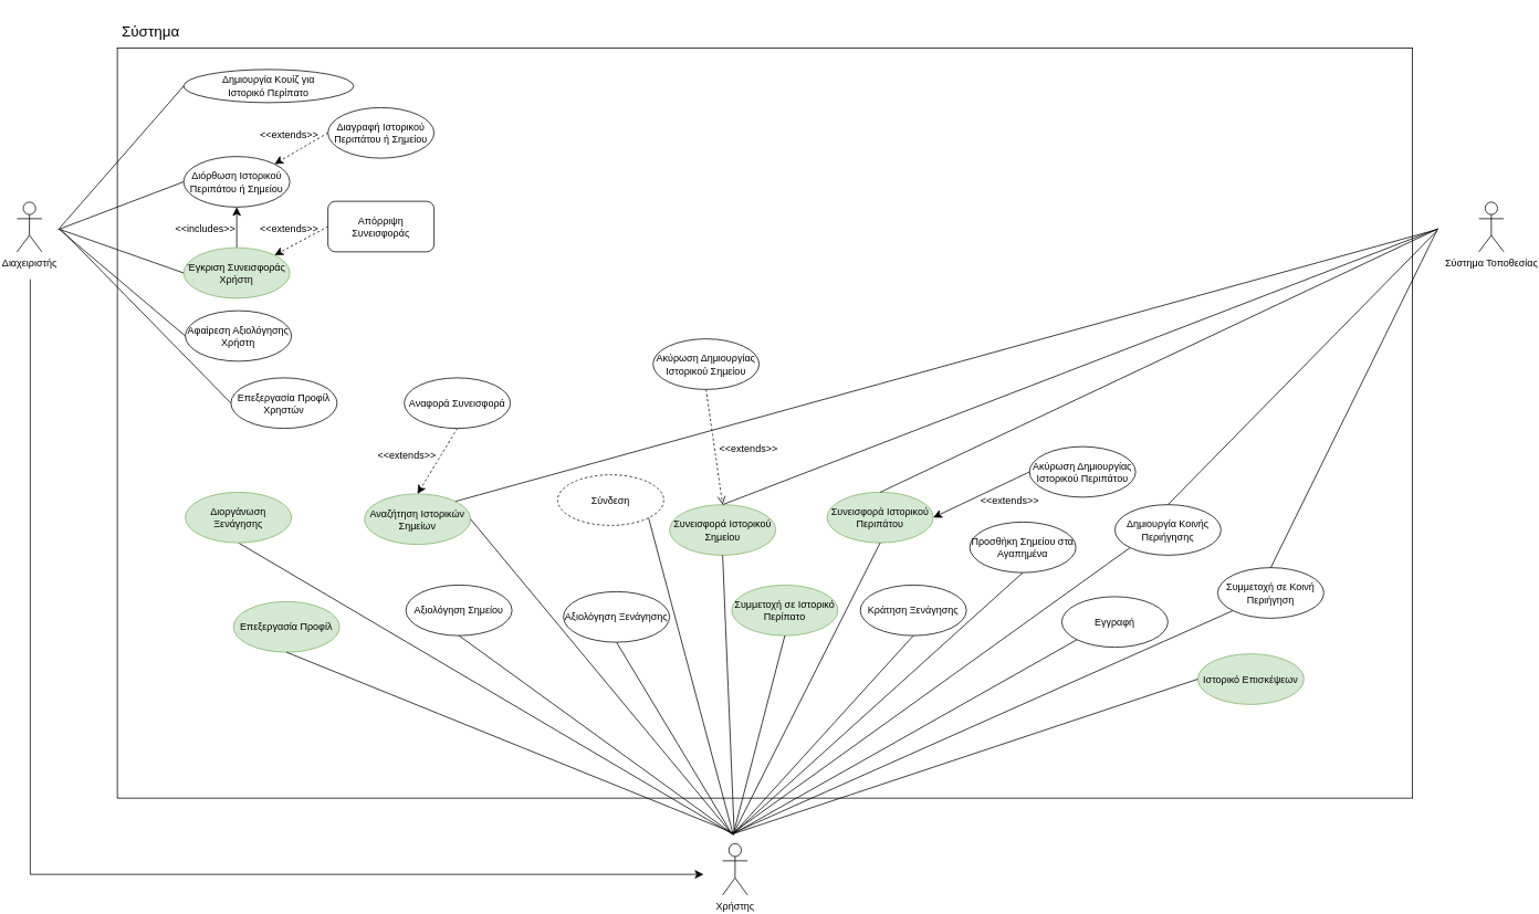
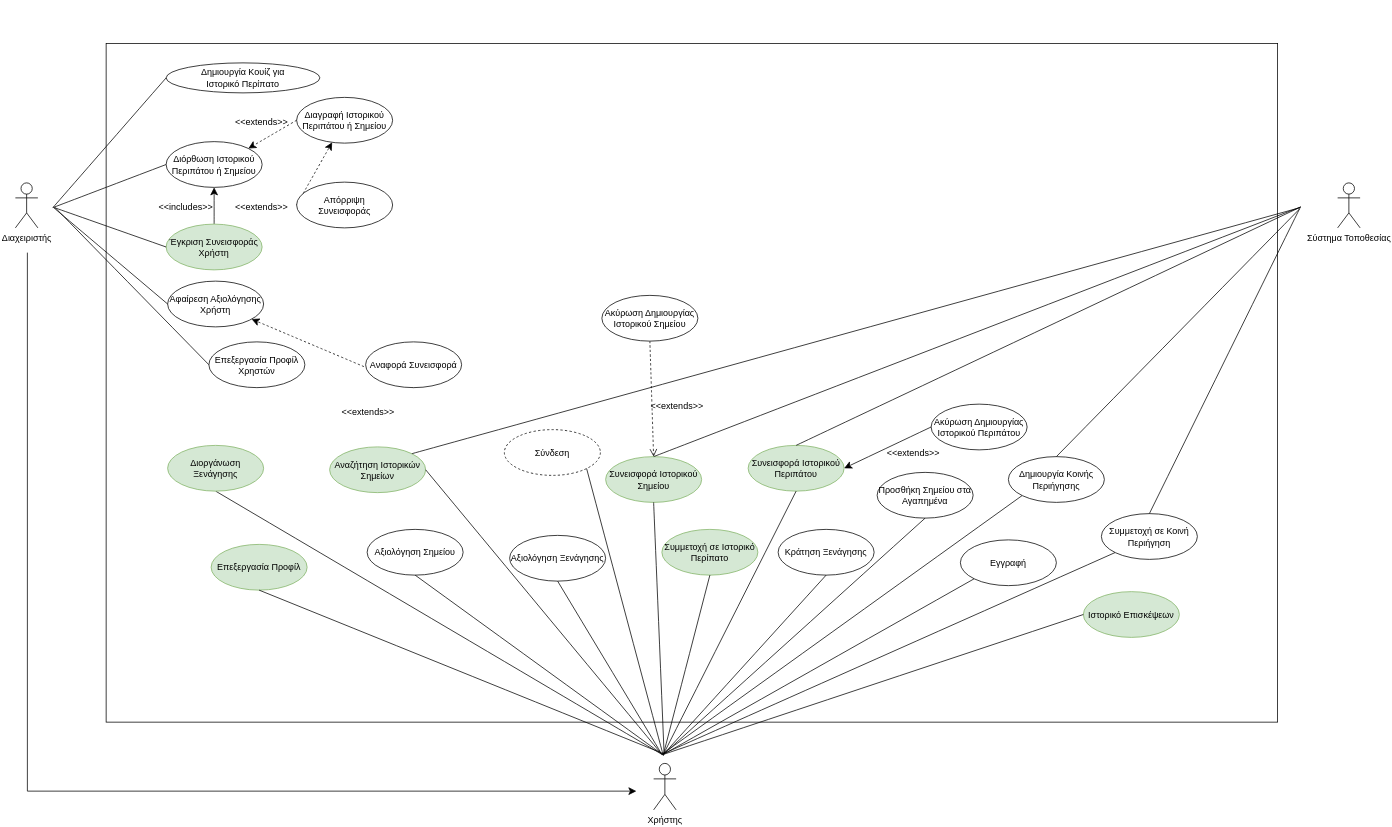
  <mxCell id="0" />
  <mxCell id="1" parent="0" />
  <mxCell id="2" value="" style="rounded=0;whiteSpace=wrap;html=1;fillColor=none;" parent="1" vertex="1"><mxGeometry x="141" y="57" width="1562" height="905" as="geometry" /></mxCell>
  <mxCell id="3" value="Δημιουργία Κουίζ για&lt;br&gt;Ιστορικό Περίπατο" style="ellipse;whiteSpace=wrap;html=1;" parent="1" vertex="1"><mxGeometry x="221" y="83" width="205" height="40" as="geometry" /></mxCell>
  <mxCell id="4" value="Διαχειριστής" style="shape=umlActor;verticalLabelPosition=bottom;verticalAlign=top;html=1;outlineConnect=0;" parent="1" vertex="1"><mxGeometry x="20" y="243" width="30" height="60" as="geometry" /></mxCell>
  <mxCell id="5" value="Χρήστης" style="shape=umlActor;verticalLabelPosition=bottom;verticalAlign=top;html=1;outlineConnect=0;" parent="1" vertex="1"><mxGeometry x="871" y="1017" width="30" height="62" as="geometry" /></mxCell>
  <mxCell id="6" value="Σύστημα Τοποθεσίας" style="shape=umlActor;verticalLabelPosition=bottom;verticalAlign=top;html=1;outlineConnect=0;" parent="1" vertex="1"><mxGeometry x="1783" y="243" width="30" height="60" as="geometry" /></mxCell>
  <mxCell id="7" value="Διόρθωση Ιστορικού Περιπάτου ή Σημείου" style="ellipse;whiteSpace=wrap;html=1;" parent="1" vertex="1"><mxGeometry x="221" y="188" width="128" height="61" as="geometry" /></mxCell>
  <mxCell id="8" value="Διαγραφή Ιστορικού Περιπάτου ή Σημείου" style="ellipse;whiteSpace=wrap;html=1;" parent="1" vertex="1"><mxGeometry x="395" y="129" width="128" height="61" as="geometry" /></mxCell>
- <mxCell id="9" style="edgeStyle=none;curved=1;rounded=0;orthogonalLoop=1;jettySize=auto;html=1;exitX=0;exitY=0.5;exitDx=0;exitDy=0;entryX=1;entryY=0;entryDx=0;entryDy=0;fontSize=12;startSize=8;endSize=8;dashed=1;" parent="1" source="10" target="12" edge="1"><mxGeometry relative="1" as="geometry" /></mxCell>
- <mxCell id="10" value="Απόρριψη Συνεισφοράς" style="whiteSpace=wrap;html=1;rounded=1;" parent="1" vertex="1"><mxGeometry x="395" y="242" width="128" height="61" as="geometry" /></mxCell>
+ <mxCell id="9" style="edgeStyle=none;curved=1;rounded=0;orthogonalLoop=1;jettySize=auto;html=1;exitX=0;exitY=0.5;exitDx=0;exitDy=0;fontSize=12;startSize=8;endSize=8;dashed=1;" parent="1" source="10" target="8" edge="1"><mxGeometry relative="1" as="geometry" /></mxCell>
+ <mxCell id="10" value="Απόρριψη Συνεισφοράς" style="ellipse;whiteSpace=wrap;html=1;" parent="1" vertex="1"><mxGeometry x="395" y="242" width="128" height="61" as="geometry" /></mxCell>
  <mxCell id="11" style="edgeStyle=none;curved=1;rounded=0;orthogonalLoop=1;jettySize=auto;html=1;exitX=0.5;exitY=0;exitDx=0;exitDy=0;entryX=0.5;entryY=1;entryDx=0;entryDy=0;fontSize=12;startSize=8;endSize=8;" parent="1" source="12" target="7" edge="1"><mxGeometry relative="1" as="geometry" /></mxCell>
  <mxCell id="12" value="Έγκριση Συνεισφοράς Χρήστη" style="ellipse;whiteSpace=wrap;html=1;fillColor=#d5e8d4;strokeColor=#82b366;" parent="1" vertex="1"><mxGeometry x="221" y="298" width="128" height="61" as="geometry" /></mxCell>
  <mxCell id="13" value="Αφαίρεση Αξιολόγησης Χρήστη" style="ellipse;whiteSpace=wrap;html=1;" parent="1" vertex="1"><mxGeometry x="223" y="374" width="128" height="61" as="geometry" /></mxCell>
  <mxCell id="14" value="Επεξεργασία Προφίλ Χρηστών" style="ellipse;whiteSpace=wrap;html=1;" parent="1" vertex="1"><mxGeometry x="278" y="455" width="128" height="61" as="geometry" /></mxCell>
  <mxCell id="15" value="" style="endArrow=none;html=1;rounded=0;fontSize=12;startSize=8;endSize=8;curved=1;entryX=0;entryY=0.5;entryDx=0;entryDy=0;" parent="1" target="3" edge="1"><mxGeometry width="50" height="50" relative="1" as="geometry"><mxPoint x="70" y="276" as="sourcePoint" /><mxPoint x="197" y="215" as="targetPoint" /></mxGeometry></mxCell>
  <mxCell id="16" value="" style="endArrow=none;html=1;rounded=0;fontSize=12;startSize=8;endSize=8;curved=1;entryX=0;entryY=0.5;entryDx=0;entryDy=0;" parent="1" target="7" edge="1"><mxGeometry width="50" height="50" relative="1" as="geometry"><mxPoint x="70" y="276" as="sourcePoint" /><mxPoint x="197" y="215" as="targetPoint" /></mxGeometry></mxCell>
  <mxCell id="17" value="" style="endArrow=none;html=1;rounded=0;fontSize=12;startSize=8;endSize=8;curved=1;entryX=0;entryY=0.5;entryDx=0;entryDy=0;" parent="1" target="13" edge="1"><mxGeometry width="50" height="50" relative="1" as="geometry"><mxPoint x="71" y="276" as="sourcePoint" /><mxPoint x="82" y="415" as="targetPoint" /></mxGeometry></mxCell>
  <mxCell id="18" value="" style="endArrow=none;html=1;rounded=0;fontSize=12;startSize=8;endSize=8;curved=1;entryX=0.5;entryY=1;entryDx=0;entryDy=0;" parent="1" target="25" edge="1"><mxGeometry width="50" height="50" relative="1" as="geometry"><mxPoint x="882" y="1005" as="sourcePoint" /><mxPoint x="164" y="697" as="targetPoint" /></mxGeometry></mxCell>
  <mxCell id="19" value="" style="endArrow=none;html=1;rounded=0;fontSize=12;startSize=8;endSize=8;curved=1;entryX=0;entryY=0.5;entryDx=0;entryDy=0;" parent="1" target="12" edge="1"><mxGeometry width="50" height="50" relative="1" as="geometry"><mxPoint x="72" y="276" as="sourcePoint" /><mxPoint x="173" y="363" as="targetPoint" /></mxGeometry></mxCell>
  <mxCell id="20" value="" style="endArrow=none;html=1;rounded=0;fontSize=12;startSize=8;endSize=8;curved=1;entryX=0;entryY=0.5;entryDx=0;entryDy=0;" parent="1" target="14" edge="1"><mxGeometry width="50" height="50" relative="1" as="geometry"><mxPoint x="72" y="275" as="sourcePoint" /><mxPoint x="195" y="515" as="targetPoint" /></mxGeometry></mxCell>
  <mxCell id="21" style="edgeStyle=none;curved=1;rounded=0;orthogonalLoop=1;jettySize=auto;html=1;exitX=0;exitY=0.5;exitDx=0;exitDy=0;entryX=1;entryY=0;entryDx=0;entryDy=0;fontSize=12;startSize=8;endSize=8;dashed=1;" parent="1" source="8" target="7" edge="1"><mxGeometry relative="1" as="geometry"><mxPoint x="401" y="220" as="sourcePoint" /><mxPoint x="337" y="254" as="targetPoint" /></mxGeometry></mxCell>
  <mxCell id="22" value="&lt;font style=&quot;font-size: 12px;&quot;&gt;&amp;lt;&amp;lt;&lt;font style=&quot;font-size: 12px;&quot;&gt;includes&amp;gt;&amp;gt;&lt;/font&gt;&lt;/font&gt;" style="text;html=1;align=center;verticalAlign=middle;resizable=0;points=[];autosize=1;strokeColor=none;fillColor=none;fontSize=16;" parent="1" vertex="1"><mxGeometry x="202" y="257.5" width="90" height="31" as="geometry" /></mxCell>
  <mxCell id="23" value="&lt;font style=&quot;font-size: 12px;&quot;&gt;&amp;lt;&amp;lt;&lt;font style=&quot;font-size: 12px;&quot;&gt;extends&amp;gt;&amp;gt;&lt;/font&gt;&lt;/font&gt;" style="text;html=1;align=center;verticalAlign=middle;resizable=0;points=[];autosize=1;strokeColor=none;fillColor=none;fontSize=16;" parent="1" vertex="1"><mxGeometry x="304" y="257.5" width="88" height="31" as="geometry" /></mxCell>
  <mxCell id="24" value="&lt;font style=&quot;font-size: 12px;&quot;&gt;&amp;lt;&amp;lt;&lt;font style=&quot;font-size: 12px;&quot;&gt;extends&amp;gt;&amp;gt;&lt;/font&gt;&lt;/font&gt;" style="text;html=1;align=center;verticalAlign=middle;resizable=0;points=[];autosize=1;strokeColor=none;fillColor=none;fontSize=16;" parent="1" vertex="1"><mxGeometry x="304" y="144" width="88" height="31" as="geometry" /></mxCell>
  <mxCell id="25" value="Διοργάνωση Ξενάγησης" style="ellipse;whiteSpace=wrap;html=1;fillColor=#d5e8d4;strokeColor=#82b366;" parent="1" vertex="1"><mxGeometry x="223" y="593" width="128" height="61" as="geometry" /></mxCell>
  <mxCell id="26" value="Επεξεργασία Προφίλ" style="ellipse;whiteSpace=wrap;html=1;fillColor=#d5e8d4;strokeColor=#82b366;" parent="1" vertex="1"><mxGeometry x="281" y="725" width="128" height="61" as="geometry" /></mxCell>
  <mxCell id="27" value="Αναζήτηση Ιστορικών Σημείων" style="ellipse;whiteSpace=wrap;html=1;fillColor=#d5e8d4;strokeColor=#82b366;" parent="1" vertex="1"><mxGeometry x="439" y="595" width="128" height="61" as="geometry" /></mxCell>
  <mxCell id="28" value="Αξιολόγηση Σημείου" style="ellipse;whiteSpace=wrap;html=1;" parent="1" vertex="1"><mxGeometry x="489" y="705" width="128" height="61" as="geometry" /></mxCell>
  <mxCell id="29" value="Σύνδεση" style="ellipse;whiteSpace=wrap;html=1;dashed=1;" parent="1" vertex="1"><mxGeometry x="672" y="572" width="128" height="61" as="geometry" /></mxCell>
  <mxCell id="30" value="Αξιολόγηση Ξενάγησης" style="ellipse;whiteSpace=wrap;html=1;" parent="1" vertex="1"><mxGeometry x="679" y="713" width="128" height="61" as="geometry" /></mxCell>
  <mxCell id="31" value="Συνεισφορά Ιστορικού Σημείου" style="ellipse;whiteSpace=wrap;html=1;fillColor=#d5e8d4;strokeColor=#82b366;" parent="1" vertex="1"><mxGeometry x="807" y="608" width="128" height="61" as="geometry" /></mxCell>
  <mxCell id="32" value="Συμμετοχή σε Ιστορικό Περίπατο" style="ellipse;whiteSpace=wrap;html=1;fillColor=#d5e8d4;strokeColor=#82b366;" parent="1" vertex="1"><mxGeometry x="882" y="705" width="128" height="61" as="geometry" /></mxCell>
  <mxCell id="33" value="Συνεισφορά Ιστορικού Περιπάτου" style="ellipse;whiteSpace=wrap;html=1;fillColor=#d5e8d4;strokeColor=#82b366;" parent="1" vertex="1"><mxGeometry x="997" y="593" width="128" height="61" as="geometry" /></mxCell>
  <mxCell id="34" value="Κράτηση Ξενάγησης" style="ellipse;whiteSpace=wrap;html=1;" parent="1" vertex="1"><mxGeometry x="1037" y="705" width="128" height="61" as="geometry" /></mxCell>
  <mxCell id="35" value="Εγγραφή" style="ellipse;whiteSpace=wrap;html=1;" parent="1" vertex="1"><mxGeometry x="1280" y="719" width="128" height="61" as="geometry" /></mxCell>
  <mxCell id="36" style="edgeStyle=none;curved=1;rounded=0;orthogonalLoop=1;jettySize=auto;html=1;exitX=0;exitY=0.5;exitDx=0;exitDy=0;entryX=1;entryY=0.5;entryDx=0;entryDy=0;fontSize=12;startSize=8;endSize=8;dashed=0;" parent="1" source="37" target="33" edge="1"><mxGeometry relative="1" as="geometry" /></mxCell>
  <mxCell id="37" value="Ακύρωση Δημιουργίας Ιστορικού Περιπάτου" style="ellipse;whiteSpace=wrap;html=1;" parent="1" vertex="1"><mxGeometry x="1241" y="538" width="128" height="61" as="geometry" /></mxCell>
  <mxCell id="38" style="edgeStyle=none;curved=1;rounded=0;orthogonalLoop=1;jettySize=auto;html=1;exitX=0.5;exitY=1;exitDx=0;exitDy=0;entryX=0.5;entryY=0;entryDx=0;entryDy=0;fontSize=12;startSize=8;endSize=8;dashed=1;endArrow=open;" parent="1" source="39" target="31" edge="1"><mxGeometry relative="1" as="geometry" /></mxCell>
- <mxCell id="39" value="Ακύρωση Δημιουργίας Ιστορικού Σημείου" style="ellipse;whiteSpace=wrap;html=1;" parent="1" vertex="1"><mxGeometry x="787" y="408" width="128" height="61" as="geometry" /></mxCell>
+ <mxCell id="39" value="Ακύρωση Δημιουργίας Ιστορικού Σημείου" style="ellipse;whiteSpace=wrap;html=1;" parent="1" vertex="1"><mxGeometry x="802" y="393" width="128" height="61" as="geometry" /></mxCell>
  <mxCell id="40" value="Προσθήκη Σημείου στα Αγαπημένα" style="ellipse;whiteSpace=wrap;html=1;" parent="1" vertex="1"><mxGeometry x="1169" y="629" width="128" height="61" as="geometry" /></mxCell>
  <mxCell id="41" value="Δημιουργία Κοινής Περιήγησης" style="ellipse;whiteSpace=wrap;html=1;" parent="1" vertex="1"><mxGeometry x="1344" y="608" width="128" height="61" as="geometry" /></mxCell>
  <mxCell id="42" value="Συμμετοχή σε Κοινή Περιήγηση" style="ellipse;whiteSpace=wrap;html=1;" parent="1" vertex="1"><mxGeometry x="1468" y="684" width="128" height="61" as="geometry" /></mxCell>
  <mxCell id="43" value="Ιστορικό Επισκέψεων" style="ellipse;whiteSpace=wrap;html=1;fillColor=#d5e8d4;strokeColor=#82b366;" parent="1" vertex="1"><mxGeometry x="1444" y="788" width="128" height="61" as="geometry" /></mxCell>
  <mxCell id="44" value="" style="endArrow=none;html=1;rounded=0;fontSize=12;startSize=8;endSize=8;curved=1;entryX=0.5;entryY=1;entryDx=0;entryDy=0;" parent="1" target="28" edge="1"><mxGeometry width="50" height="50" relative="1" as="geometry"><mxPoint x="884" y="1006" as="sourcePoint" /><mxPoint x="755" y="864" as="targetPoint" /></mxGeometry></mxCell>
  <mxCell id="45" value="" style="endArrow=none;html=1;rounded=0;fontSize=12;startSize=8;endSize=8;curved=1;entryX=1;entryY=0.5;entryDx=0;entryDy=0;" parent="1" target="27" edge="1"><mxGeometry width="50" height="50" relative="1" as="geometry"><mxPoint x="882" y="1005" as="sourcePoint" /><mxPoint x="755" y="864" as="targetPoint" /></mxGeometry></mxCell>
  <mxCell id="46" value="" style="endArrow=none;html=1;rounded=0;fontSize=12;startSize=8;endSize=8;curved=1;entryX=0.5;entryY=1;entryDx=0;entryDy=0;" parent="1" target="30" edge="1"><mxGeometry width="50" height="50" relative="1" as="geometry"><mxPoint x="882" y="1005" as="sourcePoint" /><mxPoint x="755" y="866" as="targetPoint" /></mxGeometry></mxCell>
  <mxCell id="47" value="" style="endArrow=none;html=1;rounded=0;fontSize=12;startSize=8;endSize=8;curved=1;entryX=1;entryY=1;entryDx=0;entryDy=0;" parent="1" target="29" edge="1"><mxGeometry width="50" height="50" relative="1" as="geometry"><mxPoint x="884" y="1007" as="sourcePoint" /><mxPoint x="1183.373" y="818.998" as="targetPoint" /></mxGeometry></mxCell>
  <mxCell id="48" value="" style="endArrow=none;html=1;rounded=0;fontSize=12;startSize=8;endSize=8;curved=1;entryX=0.5;entryY=1;entryDx=0;entryDy=0;" parent="1" target="32" edge="1"><mxGeometry width="50" height="50" relative="1" as="geometry"><mxPoint x="884" y="1005" as="sourcePoint" /><mxPoint x="757" y="866" as="targetPoint" /></mxGeometry></mxCell>
  <mxCell id="49" value="" style="endArrow=none;html=1;rounded=0;fontSize=12;startSize=8;endSize=8;curved=1;entryX=0.5;entryY=1;entryDx=0;entryDy=0;" parent="1" target="26" edge="1"><mxGeometry width="50" height="50" relative="1" as="geometry"><mxPoint x="884" y="1004" as="sourcePoint" /><mxPoint x="755" y="864" as="targetPoint" /></mxGeometry></mxCell>
  <mxCell id="50" value="" style="endArrow=none;html=1;rounded=0;fontSize=12;startSize=8;endSize=8;curved=1;entryX=0.5;entryY=1;entryDx=0;entryDy=0;" parent="1" target="34" edge="1"><mxGeometry width="50" height="50" relative="1" as="geometry"><mxPoint x="884" y="1005" as="sourcePoint" /><mxPoint x="1065" y="872" as="targetPoint" /></mxGeometry></mxCell>
  <mxCell id="51" value="" style="endArrow=none;html=1;rounded=0;fontSize=12;startSize=8;endSize=8;curved=1;entryX=0;entryY=1;entryDx=0;entryDy=0;" parent="1" target="35" edge="1"><mxGeometry width="50" height="50" relative="1" as="geometry"><mxPoint x="884" y="1005" as="sourcePoint" /><mxPoint x="1265" y="826" as="targetPoint" /></mxGeometry></mxCell>
  <mxCell id="52" value="" style="endArrow=none;html=1;rounded=0;fontSize=12;startSize=8;endSize=8;curved=1;entryX=0;entryY=1;entryDx=0;entryDy=0;" parent="1" target="42" edge="1"><mxGeometry width="50" height="50" relative="1" as="geometry"><mxPoint x="882" y="1005" as="sourcePoint" /><mxPoint x="1562" y="728" as="targetPoint" /></mxGeometry></mxCell>
  <mxCell id="53" value="" style="endArrow=none;html=1;rounded=0;fontSize=12;startSize=8;endSize=8;curved=1;entryX=0.5;entryY=1;entryDx=0;entryDy=0;" parent="1" target="40" edge="1"><mxGeometry width="50" height="50" relative="1" as="geometry"><mxPoint x="884" y="1005" as="sourcePoint" /><mxPoint x="1209" y="914" as="targetPoint" /></mxGeometry></mxCell>
  <mxCell id="54" value="" style="endArrow=none;html=1;rounded=0;fontSize=12;startSize=8;endSize=8;curved=1;entryX=0.5;entryY=1;entryDx=0;entryDy=0;" parent="1" target="33" edge="1"><mxGeometry width="50" height="50" relative="1" as="geometry"><mxPoint x="884" y="1005" as="sourcePoint" /><mxPoint x="1055" y="663" as="targetPoint" /></mxGeometry></mxCell>
  <mxCell id="55" value="" style="endArrow=none;html=1;rounded=0;fontSize=12;startSize=8;endSize=8;curved=1;entryX=0;entryY=0.5;entryDx=0;entryDy=0;" parent="1" target="43" edge="1"><mxGeometry width="50" height="50" relative="1" as="geometry"><mxPoint x="884" y="1005" as="sourcePoint" /><mxPoint x="1458" y="891" as="targetPoint" /></mxGeometry></mxCell>
  <mxCell id="56" value="" style="endArrow=none;html=1;rounded=0;fontSize=12;startSize=8;endSize=8;curved=1;exitX=0.5;exitY=1;exitDx=0;exitDy=0;" parent="1" source="31" edge="1"><mxGeometry width="50" height="50" relative="1" as="geometry"><mxPoint x="944" y="697" as="sourcePoint" /><mxPoint x="885" y="1005" as="targetPoint" /></mxGeometry></mxCell>
  <mxCell id="57" value="" style="endArrow=none;html=1;rounded=0;fontSize=12;startSize=8;endSize=8;curved=1;entryX=0;entryY=1;entryDx=0;entryDy=0;" parent="1" target="41" edge="1"><mxGeometry width="50" height="50" relative="1" as="geometry"><mxPoint x="882" y="1005" as="sourcePoint" /><mxPoint x="1275" y="1018" as="targetPoint" /></mxGeometry></mxCell>
  <mxCell id="58" value="" style="endArrow=none;html=1;rounded=0;fontSize=12;startSize=8;endSize=8;curved=1;exitX=1;exitY=0;exitDx=0;exitDy=0;" parent="1" source="27" edge="1"><mxGeometry width="50" height="50" relative="1" as="geometry"><mxPoint x="613" y="422" as="sourcePoint" /><mxPoint x="1733" y="276" as="targetPoint" /></mxGeometry></mxCell>
  <mxCell id="59" value="" style="endArrow=none;html=1;rounded=0;fontSize=12;startSize=8;endSize=8;curved=1;exitX=0.5;exitY=0;exitDx=0;exitDy=0;" parent="1" source="33" edge="1"><mxGeometry width="50" height="50" relative="1" as="geometry"><mxPoint x="967" y="256" as="sourcePoint" /><mxPoint x="1734" y="275" as="targetPoint" /></mxGeometry></mxCell>
  <mxCell id="60" value="" style="endArrow=none;html=1;rounded=0;fontSize=12;startSize=8;endSize=8;curved=1;exitX=0.5;exitY=0;exitDx=0;exitDy=0;" parent="1" source="31" edge="1"><mxGeometry width="50" height="50" relative="1" as="geometry"><mxPoint x="1207" y="318" as="sourcePoint" /><mxPoint x="1734" y="275" as="targetPoint" /></mxGeometry></mxCell>
  <mxCell id="61" value="" style="endArrow=none;html=1;rounded=0;fontSize=12;startSize=8;endSize=8;curved=1;entryX=0.5;entryY=0;entryDx=0;entryDy=0;" parent="1" target="42" edge="1"><mxGeometry width="50" height="50" relative="1" as="geometry"><mxPoint x="1733" y="276" as="sourcePoint" /><mxPoint x="871" y="178" as="targetPoint" /></mxGeometry></mxCell>
  <mxCell id="62" value="" style="endArrow=none;html=1;rounded=0;fontSize=12;startSize=8;endSize=8;curved=1;entryX=0.5;entryY=0;entryDx=0;entryDy=0;" parent="1" target="41" edge="1"><mxGeometry width="50" height="50" relative="1" as="geometry"><mxPoint x="1732" y="278" as="sourcePoint" /><mxPoint x="1775" y="553" as="targetPoint" /></mxGeometry></mxCell>
  <mxCell id="63" value="&lt;font style=&quot;font-size: 12px;&quot;&gt;&amp;lt;&amp;lt;&lt;font style=&quot;font-size: 12px;&quot;&gt;extends&amp;gt;&amp;gt;&lt;/font&gt;&lt;/font&gt;" style="text;html=1;align=center;verticalAlign=middle;resizable=0;points=[];autosize=1;strokeColor=none;fillColor=none;fontSize=16;" parent="1" vertex="1"><mxGeometry x="858" y="523" width="88" height="31" as="geometry" /></mxCell>
  <mxCell id="64" value="&lt;font style=&quot;font-size: 12px;&quot;&gt;&amp;lt;&amp;lt;&lt;font style=&quot;font-size: 12px;&quot;&gt;extends&amp;gt;&amp;gt;&lt;/font&gt;&lt;/font&gt;" style="text;html=1;align=center;verticalAlign=middle;resizable=0;points=[];autosize=1;strokeColor=none;fillColor=none;fontSize=16;" parent="1" vertex="1"><mxGeometry x="1173" y="585" width="88" height="31" as="geometry" /></mxCell>
- <mxCell id="65" value="&lt;font style=&quot;font-size: 18px;&quot;&gt;Σύστημα&lt;/font&gt;" style="text;html=1;align=center;verticalAlign=middle;resizable=0;points=[];autosize=1;strokeColor=none;fillColor=none;fontSize=16;" parent="1" vertex="1"><mxGeometry x="137" y="20" width="88" height="34" as="geometry" /></mxCell>
  <mxCell id="66" value="" style="edgeStyle=segmentEdgeStyle;endArrow=classic;html=1;curved=0;rounded=0;endSize=8;startSize=8;fontSize=12;" parent="1" edge="1"><mxGeometry width="50" height="50" relative="1" as="geometry"><mxPoint x="36" y="336" as="sourcePoint" /><mxPoint x="848" y="1054" as="targetPoint" /><Array as="points"><mxPoint x="36" y="1054" /></Array></mxGeometry></mxCell>
- <mxCell id="67" style="edgeStyle=none;curved=1;rounded=0;orthogonalLoop=1;jettySize=auto;html=1;exitX=0.5;exitY=1;exitDx=0;exitDy=0;entryX=0.5;entryY=0;entryDx=0;entryDy=0;fontSize=12;startSize=8;endSize=8;dashed=1;" parent="1" source="68" target="27" edge="1"><mxGeometry relative="1" as="geometry" /></mxCell>
+ <mxCell id="67" style="edgeStyle=none;curved=1;rounded=0;orthogonalLoop=1;jettySize=auto;html=1;exitX=0.5;exitY=1;exitDx=0;exitDy=0;fontSize=12;startSize=8;endSize=8;dashed=1;" parent="1" source="68" target="13" edge="1"><mxGeometry relative="1" as="geometry" /></mxCell>
  <mxCell id="68" value="Αναφορά Συνεισφορά" style="ellipse;whiteSpace=wrap;html=1;" parent="1" vertex="1"><mxGeometry x="487" y="455" width="128" height="61" as="geometry" /></mxCell>
  <mxCell id="69" value="&lt;font style=&quot;font-size: 12px;&quot;&gt;&amp;lt;&amp;lt;extends&lt;font style=&quot;font-size: 12px;&quot;&gt;&amp;gt;&amp;gt;&lt;/font&gt;&lt;/font&gt;" style="text;html=1;align=center;verticalAlign=middle;resizable=0;points=[];autosize=1;strokeColor=none;fillColor=none;fontSize=16;" parent="1" vertex="1"><mxGeometry x="446" y="531" width="88" height="31" as="geometry" /></mxCell>
